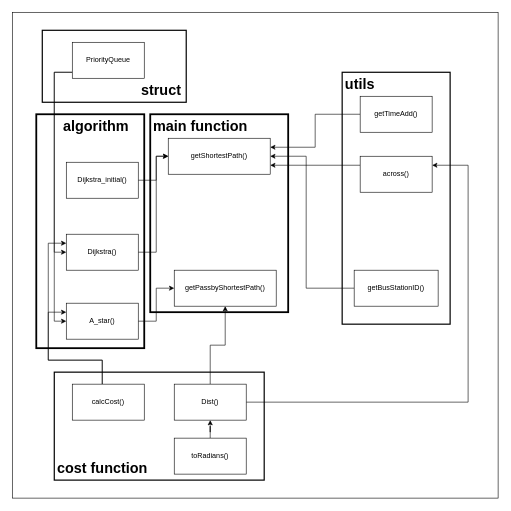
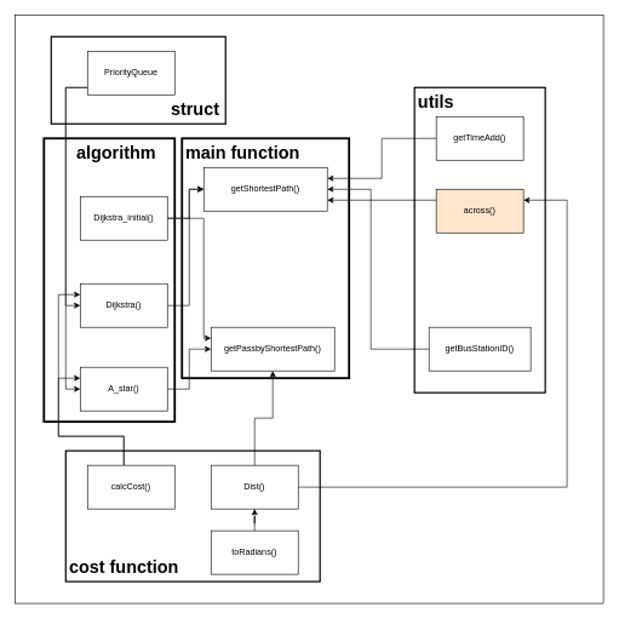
  <mxCell id="0" />
  <mxCell id="1" parent="0" />
  <mxCell id="2" value="" style="whiteSpace=wrap;html=1;aspect=fixed;" vertex="1" parent="1"><mxGeometry x="20" y="20" width="810" height="810" as="geometry" /></mxCell>
  <mxCell id="3" value="" style="rounded=0;whiteSpace=wrap;html=1;strokeWidth=3;" vertex="1" parent="1"><mxGeometry x="60" y="190" width="180" height="390" as="geometry" /></mxCell>
  <mxCell id="4" value="" style="rounded=0;whiteSpace=wrap;html=1;strokeWidth=2;" vertex="1" parent="1"><mxGeometry x="570" y="120" width="180" height="420" as="geometry" /></mxCell>
  <mxCell id="5" value="" style="rounded=0;whiteSpace=wrap;html=1;strokeWidth=3;" vertex="1" parent="1"><mxGeometry x="250" y="190" width="230" height="330" as="geometry" /></mxCell>
  <mxCell id="6" value="" style="rounded=0;whiteSpace=wrap;html=1;strokeWidth=2;" vertex="1" parent="1"><mxGeometry x="70" y="50" width="240" height="120" as="geometry" /></mxCell>
  <mxCell id="7" value="" style="rounded=0;whiteSpace=wrap;html=1;strokeWidth=2;" vertex="1" parent="1"><mxGeometry x="90" y="620" width="350" height="180" as="geometry" /></mxCell>
  <mxCell id="8" style="edgeStyle=orthogonalEdgeStyle;rounded=0;orthogonalLoop=1;jettySize=auto;html=1;entryX=0;entryY=0.5;entryDx=0;entryDy=0;" edge="1" parent="1" source="10" target="25"><mxGeometry relative="1" as="geometry"><Array as="points"><mxPoint x="90" y="120" /><mxPoint x="90" y="535" /></Array></mxGeometry></mxCell>
  <mxCell id="9" style="edgeStyle=orthogonalEdgeStyle;rounded=0;orthogonalLoop=1;jettySize=auto;html=1;entryX=0;entryY=0.5;entryDx=0;entryDy=0;" edge="1" parent="1" source="10" target="23"><mxGeometry relative="1" as="geometry"><Array as="points"><mxPoint x="90" y="120" /><mxPoint x="90" y="420" /></Array></mxGeometry></mxCell>
  <mxCell id="10" value="PriorityQueue" style="rounded=0;whiteSpace=wrap;html=1;" vertex="1" parent="1"><mxGeometry x="120" y="70" width="120" height="60" as="geometry" /></mxCell>
  <mxCell id="11" style="edgeStyle=orthogonalEdgeStyle;rounded=0;orthogonalLoop=1;jettySize=auto;html=1;entryX=0.5;entryY=1;entryDx=0;entryDy=0;" edge="1" parent="1" source="12" target="15"><mxGeometry relative="1" as="geometry" /></mxCell>
  <mxCell id="12" value="toRadians()" style="rounded=0;whiteSpace=wrap;html=1;" vertex="1" parent="1"><mxGeometry x="290" y="730" width="120" height="60" as="geometry" /></mxCell>
  <mxCell id="13" style="edgeStyle=orthogonalEdgeStyle;rounded=0;orthogonalLoop=1;jettySize=auto;html=1;entryX=1;entryY=0.25;entryDx=0;entryDy=0;" edge="1" parent="1" source="15" target="27"><mxGeometry relative="1" as="geometry"><Array as="points"><mxPoint x="780" y="670" /><mxPoint x="780" y="275" /></Array></mxGeometry></mxCell>
  <mxCell id="14" value="" style="edgeStyle=orthogonalEdgeStyle;rounded=0;orthogonalLoop=1;jettySize=auto;html=1;" edge="1" parent="1" source="15" target="33"><mxGeometry relative="1" as="geometry" /></mxCell>
  <mxCell id="15" value="Dist()" style="rounded=0;whiteSpace=wrap;html=1;" vertex="1" parent="1"><mxGeometry x="290" y="640" width="120" height="60" as="geometry" /></mxCell>
  <mxCell id="16" style="edgeStyle=orthogonalEdgeStyle;rounded=0;orthogonalLoop=1;jettySize=auto;html=1;entryX=0;entryY=0.25;entryDx=0;entryDy=0;" edge="1" parent="1" source="18" target="23"><mxGeometry relative="1" as="geometry"><Array as="points"><mxPoint x="170" y="600" /><mxPoint x="80" y="600" /><mxPoint x="80" y="405" /></Array></mxGeometry></mxCell>
  <mxCell id="17" style="edgeStyle=orthogonalEdgeStyle;rounded=0;orthogonalLoop=1;jettySize=auto;html=1;entryX=0;entryY=0.25;entryDx=0;entryDy=0;" edge="1" parent="1" source="18" target="25"><mxGeometry relative="1" as="geometry"><Array as="points"><mxPoint x="170" y="600" /><mxPoint x="80" y="600" /><mxPoint x="80" y="520" /></Array></mxGeometry></mxCell>
  <mxCell id="18" value="calcCost()" style="rounded=0;whiteSpace=wrap;html=1;" vertex="1" parent="1"><mxGeometry x="120" y="640" width="120" height="60" as="geometry" /></mxCell>
  <mxCell id="19" style="edgeStyle=orthogonalEdgeStyle;rounded=0;orthogonalLoop=1;jettySize=auto;html=1;exitX=1;exitY=0.5;exitDx=0;exitDy=0;entryX=0;entryY=0.5;entryDx=0;entryDy=0;" edge="1" parent="1" source="21" target="32"><mxGeometry relative="1" as="geometry"><Array as="points"><mxPoint x="230" y="300" /><mxPoint x="260" y="300" /><mxPoint x="260" y="260" /></Array></mxGeometry></mxCell>
+ <mxCell id="20" style="edgeStyle=orthogonalEdgeStyle;rounded=0;orthogonalLoop=1;jettySize=auto;html=1;entryX=0;entryY=0.25;entryDx=0;entryDy=0;" edge="1" parent="1" source="21" target="33"><mxGeometry relative="1" as="geometry"><Array as="points"><mxPoint x="280" y="300" /><mxPoint x="280" y="465" /></Array></mxGeometry></mxCell>
  <mxCell id="21" value="Dijkstra_initial()" style="rounded=0;whiteSpace=wrap;html=1;" vertex="1" parent="1"><mxGeometry x="110" y="270" width="120" height="60" as="geometry" /></mxCell>
  <mxCell id="22" style="edgeStyle=orthogonalEdgeStyle;rounded=0;orthogonalLoop=1;jettySize=auto;html=1;entryX=0;entryY=0.5;entryDx=0;entryDy=0;" edge="1" parent="1" source="23" target="32"><mxGeometry relative="1" as="geometry"><Array as="points"><mxPoint x="260" y="420" /><mxPoint x="260" y="260" /></Array></mxGeometry></mxCell>
  <mxCell id="23" value="Dijkstra()" style="rounded=0;whiteSpace=wrap;html=1;" vertex="1" parent="1"><mxGeometry x="110" y="390" width="120" height="60" as="geometry" /></mxCell>
  <mxCell id="24" style="edgeStyle=orthogonalEdgeStyle;rounded=0;orthogonalLoop=1;jettySize=auto;html=1;" edge="1" parent="1" source="25" target="33"><mxGeometry relative="1" as="geometry" /></mxCell>
  <mxCell id="25" value="A_star()" style="rounded=0;whiteSpace=wrap;html=1;" vertex="1" parent="1"><mxGeometry x="110" y="505" width="120" height="60" as="geometry" /></mxCell>
  <mxCell id="26" style="edgeStyle=orthogonalEdgeStyle;rounded=0;orthogonalLoop=1;jettySize=auto;html=1;entryX=1;entryY=0.75;entryDx=0;entryDy=0;" edge="1" parent="1" source="27" target="32"><mxGeometry relative="1" as="geometry"><Array as="points"><mxPoint x="610" y="275" /><mxPoint x="610" y="275" /></Array></mxGeometry></mxCell>
- <mxCell id="27" value="across()" style="rounded=0;whiteSpace=wrap;html=1;" vertex="1" parent="1"><mxGeometry x="600" y="260" width="120" height="60" as="geometry" /></mxCell>
+ <mxCell id="27" value="across()" style="rounded=0;whiteSpace=wrap;html=1;fillColor=#ffe6cc;" vertex="1" parent="1"><mxGeometry x="600" y="260" width="120" height="60" as="geometry" /></mxCell>
  <mxCell id="28" style="edgeStyle=orthogonalEdgeStyle;rounded=0;orthogonalLoop=1;jettySize=auto;html=1;" edge="1" parent="1" source="29"><mxGeometry relative="1" as="geometry"><mxPoint x="450" y="260" as="targetPoint" /><Array as="points"><mxPoint x="510" y="480" /><mxPoint x="510" y="260" /></Array></mxGeometry></mxCell>
  <mxCell id="29" value="getBusStationID()" style="rounded=0;whiteSpace=wrap;html=1;" vertex="1" parent="1"><mxGeometry x="590" y="450" width="140" height="60" as="geometry" /></mxCell>
  <mxCell id="30" style="edgeStyle=orthogonalEdgeStyle;rounded=0;orthogonalLoop=1;jettySize=auto;html=1;entryX=1;entryY=0.25;entryDx=0;entryDy=0;" edge="1" parent="1" source="31" target="32"><mxGeometry relative="1" as="geometry" /></mxCell>
  <mxCell id="31" value="getTimeAdd()" style="rounded=0;whiteSpace=wrap;html=1;" vertex="1" parent="1"><mxGeometry x="600" y="160" width="120" height="60" as="geometry" /></mxCell>
  <mxCell id="32" value="getShortestPath()" style="rounded=0;whiteSpace=wrap;html=1;" vertex="1" parent="1"><mxGeometry x="280" y="230" width="170" height="60" as="geometry" /></mxCell>
  <mxCell id="33" value="getPassbyShortestPath()" style="rounded=0;whiteSpace=wrap;html=1;" vertex="1" parent="1"><mxGeometry x="290" y="450" width="170" height="60" as="geometry" /></mxCell>
  <mxCell id="34" value="&lt;h1&gt;cost function&lt;/h1&gt;" style="text;html=1;strokeColor=none;fillColor=none;spacing=5;spacingTop=-20;whiteSpace=wrap;overflow=hidden;rounded=0;" vertex="1" parent="1"><mxGeometry x="90" y="760" width="160" height="40" as="geometry" /></mxCell>
  <mxCell id="35" value="&lt;h1&gt;struct&lt;/h1&gt;" style="text;html=1;strokeColor=none;fillColor=none;spacing=5;spacingTop=-20;whiteSpace=wrap;overflow=hidden;rounded=0;" vertex="1" parent="1"><mxGeometry x="230" y="130" width="80" height="40" as="geometry" /></mxCell>
  <mxCell id="36" value="&lt;h1&gt;main function&lt;/h1&gt;" style="text;html=1;strokeColor=none;fillColor=none;spacing=5;spacingTop=-20;whiteSpace=wrap;overflow=hidden;rounded=0;" vertex="1" parent="1"><mxGeometry x="250" y="190" width="170" height="40" as="geometry" /></mxCell>
  <mxCell id="37" value="&lt;h1&gt;utils&lt;/h1&gt;" style="text;html=1;strokeColor=none;fillColor=none;spacing=5;spacingTop=-20;whiteSpace=wrap;overflow=hidden;rounded=0;" vertex="1" parent="1"><mxGeometry x="570" y="120" width="80" height="40" as="geometry" /></mxCell>
  <mxCell id="38" value="&lt;h1&gt;algorithm&lt;/h1&gt;" style="text;html=1;strokeColor=none;fillColor=none;spacing=5;spacingTop=-20;whiteSpace=wrap;overflow=hidden;rounded=0;" vertex="1" parent="1"><mxGeometry x="100" y="190" width="120" height="40" as="geometry" /></mxCell>
